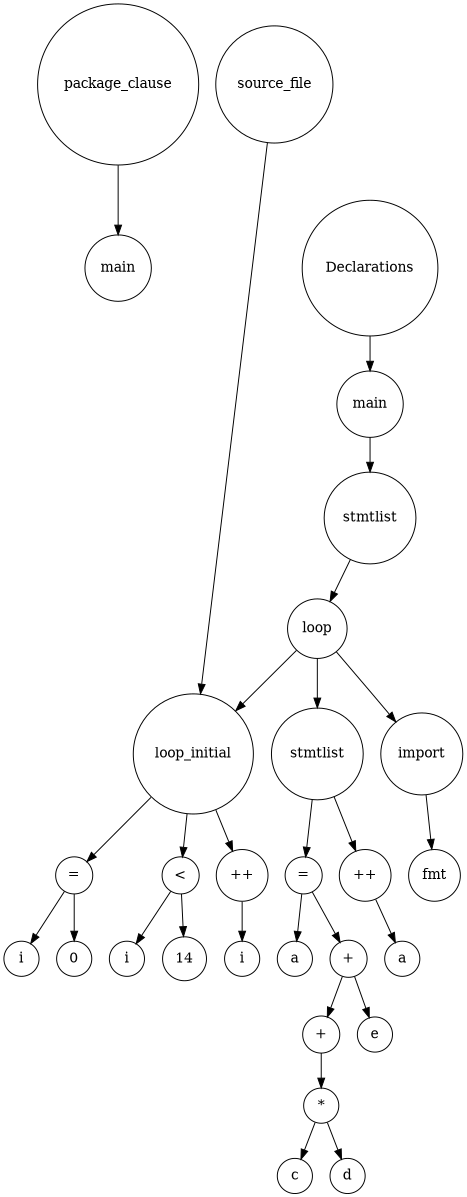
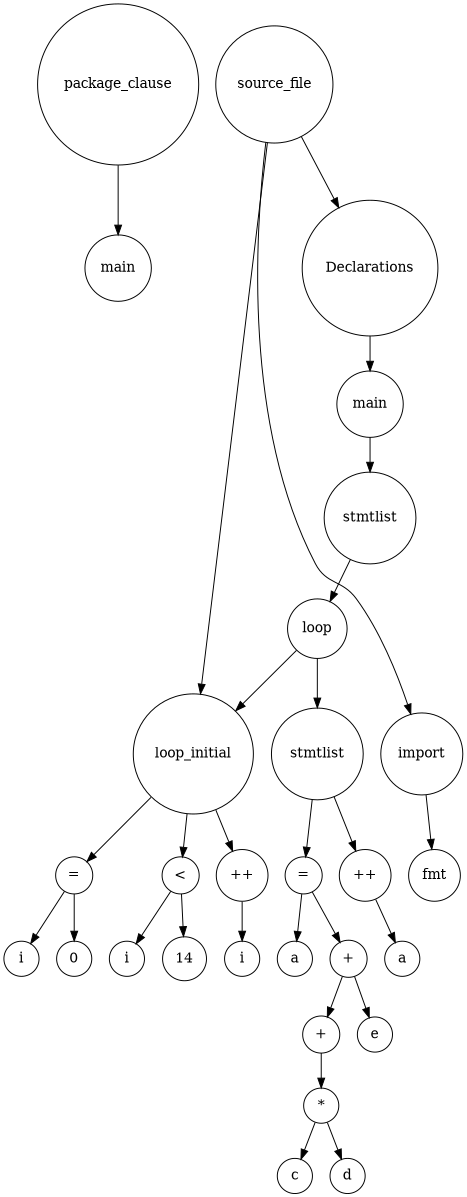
  digraph {
    ordering=out
    rankdir=UD
    node [shape=circle]
    n1 [label=main]
    n2 [label=package_clause]
    n3 [label=fmt]
    n4 [label=import]
    n5 [label=main]
    n6 [label=stmtlist]
    n7 [label=loop]
    n8 [label=i]
    n9 [label=0]
    n10 [label="="]
    n11 [label=i]
    n12 [label=14]
    n13 [label="<"]
    n14 [label=i]
    n15 [label="++"]
    n16 [label=loop_initial]
    n17 [label=a]
    n18 [label=c]
    n19 [label=d]
    n20 [label="*"]
    n21 [label="+"]
    n22 [label=e]
    n23 [label="+"]
    n24 [label="="]
    n25 [label=stmtlist]
    n26 [label="++"]
    n27 [label=a]
    n28 [label=Declarations]
    n29 [label=source_file]
    n2 -> n1
    n4 -> n3
    n5 -> n6
    n6 -> n7
    n7 -> n16
    n7 -> n25
    n10 -> n8
    n10 -> n9
    n13 -> n11
    n13 -> n12
    n15 -> n14
    n16 -> n10
    n16 -> n13
    n16 -> n15
    n20 -> n18
    n20 -> n19
    n21 -> n20
    n23 -> n21
    n23 -> n22
    n24 -> n17
    n24 -> n23
    n25 -> n24
    n25 -> n26
    n26 -> n27
    n28 -> n5
-   n7 -> n4
+   n29 -> n4
    n29 -> n16
+   n29 -> n28
  }
